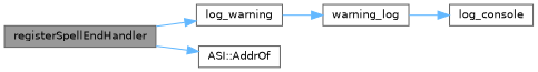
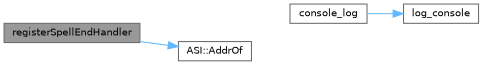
  digraph {
    rankdir=LR
    node [color=grey40 fillcolor=white fontname=Helvetica fontsize=10 shape=box style=filled]
    edge [color=steelblue1 fontname=Helvetica fontsize=10 labelfontname=Helvetica labelfontsize=10 style=solid]
    n1 [color=gray40 fillcolor=grey60 fontcolor=black height=0.2 label=registerSpellEndHandler width=0.4]
-   n2 [height=0.2 label=log_warning width=0.4]
    n3 [height=0.2 label="ASI::AddrOf" width=0.4]
-   n4 [height=0.2 label=warning_log width=0.4]
+   n4 [height=0.2 label=console_log width=0.4]
    n5 [height=0.2 label=log_console width=0.4]
-   n1 -> n2
    n1 -> n3
-   n2 -> n4
    n4 -> n5
  }
